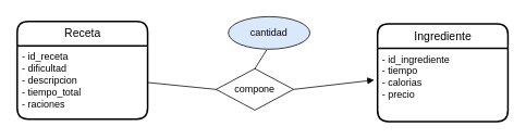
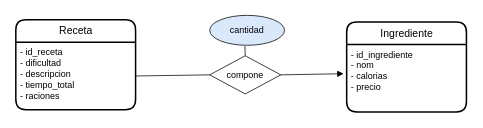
  <mxCell id="0" />
  <mxCell id="1" parent="0" />
  <mxCell id="2" value="Receta" style="swimlane;childLayout=stackLayout;horizontal=1;startSize=30;horizontalStack=0;rounded=1;fontSize=14;fontStyle=0;strokeWidth=2;resizeParent=0;resizeLast=1;shadow=0;dashed=0;align=center;html=1;" vertex="1" parent="1"><mxGeometry x="20" y="26" width="160" height="120" as="geometry" /></mxCell>
  <mxCell id="3" value="&lt;div&gt;- id_receta&lt;/div&gt;&lt;div&gt;- dificultad&lt;/div&gt;&lt;div&gt;- descripcion&lt;/div&gt;&lt;div&gt;- tiempo_total&lt;/div&gt;&lt;div&gt;- raciones&lt;br&gt;&lt;/div&gt;" style="align=left;strokeColor=none;fillColor=none;spacingLeft=4;fontSize=12;verticalAlign=top;resizable=0;rotatable=0;part=1;html=1;" vertex="1" parent="2"><mxGeometry y="30" width="160" height="90" as="geometry" /></mxCell>
  <mxCell id="4" value="Ingrediente" style="swimlane;childLayout=stackLayout;horizontal=1;startSize=30;horizontalStack=0;rounded=1;fontSize=14;fontStyle=0;strokeWidth=2;resizeParent=0;resizeLast=1;shadow=0;dashed=0;align=center;html=1;" vertex="1" parent="1"><mxGeometry x="462" y="29" width="160" height="120" as="geometry" /></mxCell>
- <mxCell id="5" value="&lt;div&gt;- id_ingrediente&lt;/div&gt;&lt;div&gt;- tiempo&lt;br&gt;&lt;/div&gt;&lt;div&gt;- calorias&lt;br&gt;&lt;/div&gt;&lt;div&gt;- precio&lt;br&gt;&lt;/div&gt;" style="align=left;strokeColor=none;fillColor=none;spacingLeft=4;fontSize=12;verticalAlign=top;resizable=0;rotatable=0;part=1;html=1;" vertex="1" parent="4"><mxGeometry y="30" width="160" height="90" as="geometry" /></mxCell>
+ <mxCell id="5" value="&lt;div&gt;- id_ingrediente&lt;/div&gt;&lt;div&gt;- nom&lt;br&gt;&lt;/div&gt;&lt;div&gt;- calorias&lt;br&gt;&lt;/div&gt;&lt;div&gt;- precio&lt;br&gt;&lt;/div&gt;" style="align=left;strokeColor=none;fillColor=none;spacingLeft=4;fontSize=12;verticalAlign=top;resizable=0;rotatable=0;part=1;html=1;" vertex="1" parent="4"><mxGeometry y="30" width="160" height="90" as="geometry" /></mxCell>
  <mxCell id="6" value="" style="endArrow=block;html=1;rounded=0;fontSize=12;entryX=-0.025;entryY=0.433;entryDx=0;entryDy=0;entryPerimeter=0;exitX=1;exitY=0.5;exitDx=0;exitDy=0;startArrow=none;" edge="1" parent="1" source="9" target="5"><mxGeometry relative="1" as="geometry"><mxPoint x="248" y="97" as="sourcePoint" /><mxPoint x="408" y="97" as="targetPoint" /></mxGeometry></mxCell>
  <mxCell id="7" value="" style="endArrow=none;html=1;rounded=0;fontSize=12;exitX=0.5;exitY=0;exitDx=0;exitDy=0;" edge="1" parent="1" source="9"><mxGeometry relative="1" as="geometry"><mxPoint x="252" y="168" as="sourcePoint" /><mxPoint x="326" y="61" as="targetPoint" /></mxGeometry></mxCell>
  <mxCell id="8" value="cantidad" style="ellipse;whiteSpace=wrap;html=1;align=center;fontSize=12;fillColor=#dae8fc;" vertex="1" parent="1"><mxGeometry x="279" y="20" width="100" height="40" as="geometry" /></mxCell>
- <mxCell id="9" value="compone" style="shape=rhombus;perimeter=rhombusPerimeter;whiteSpace=wrap;html=1;align=center;fontSize=12;" vertex="1" parent="1"><mxGeometry x="264" y="84" width="95" height="51" as="geometry" /></mxCell>
+ <mxCell id="9" value="compone" style="shape=rhombus;perimeter=rhombusPerimeter;whiteSpace=wrap;html=1;align=center;fontSize=12;" vertex="1" parent="1"><mxGeometry x="279" y="74" width="95" height="51" as="geometry" /></mxCell>
  <mxCell id="10" value="" style="endArrow=none;html=1;rounded=0;fontSize=12;exitX=1;exitY=0.5;exitDx=0;exitDy=0;entryX=0;entryY=0.5;entryDx=0;entryDy=0;" edge="1" parent="1" source="3" target="9"><mxGeometry relative="1" as="geometry"><mxPoint x="180" y="101" as="sourcePoint" /><mxPoint x="275" y="101" as="targetPoint" /></mxGeometry></mxCell>
